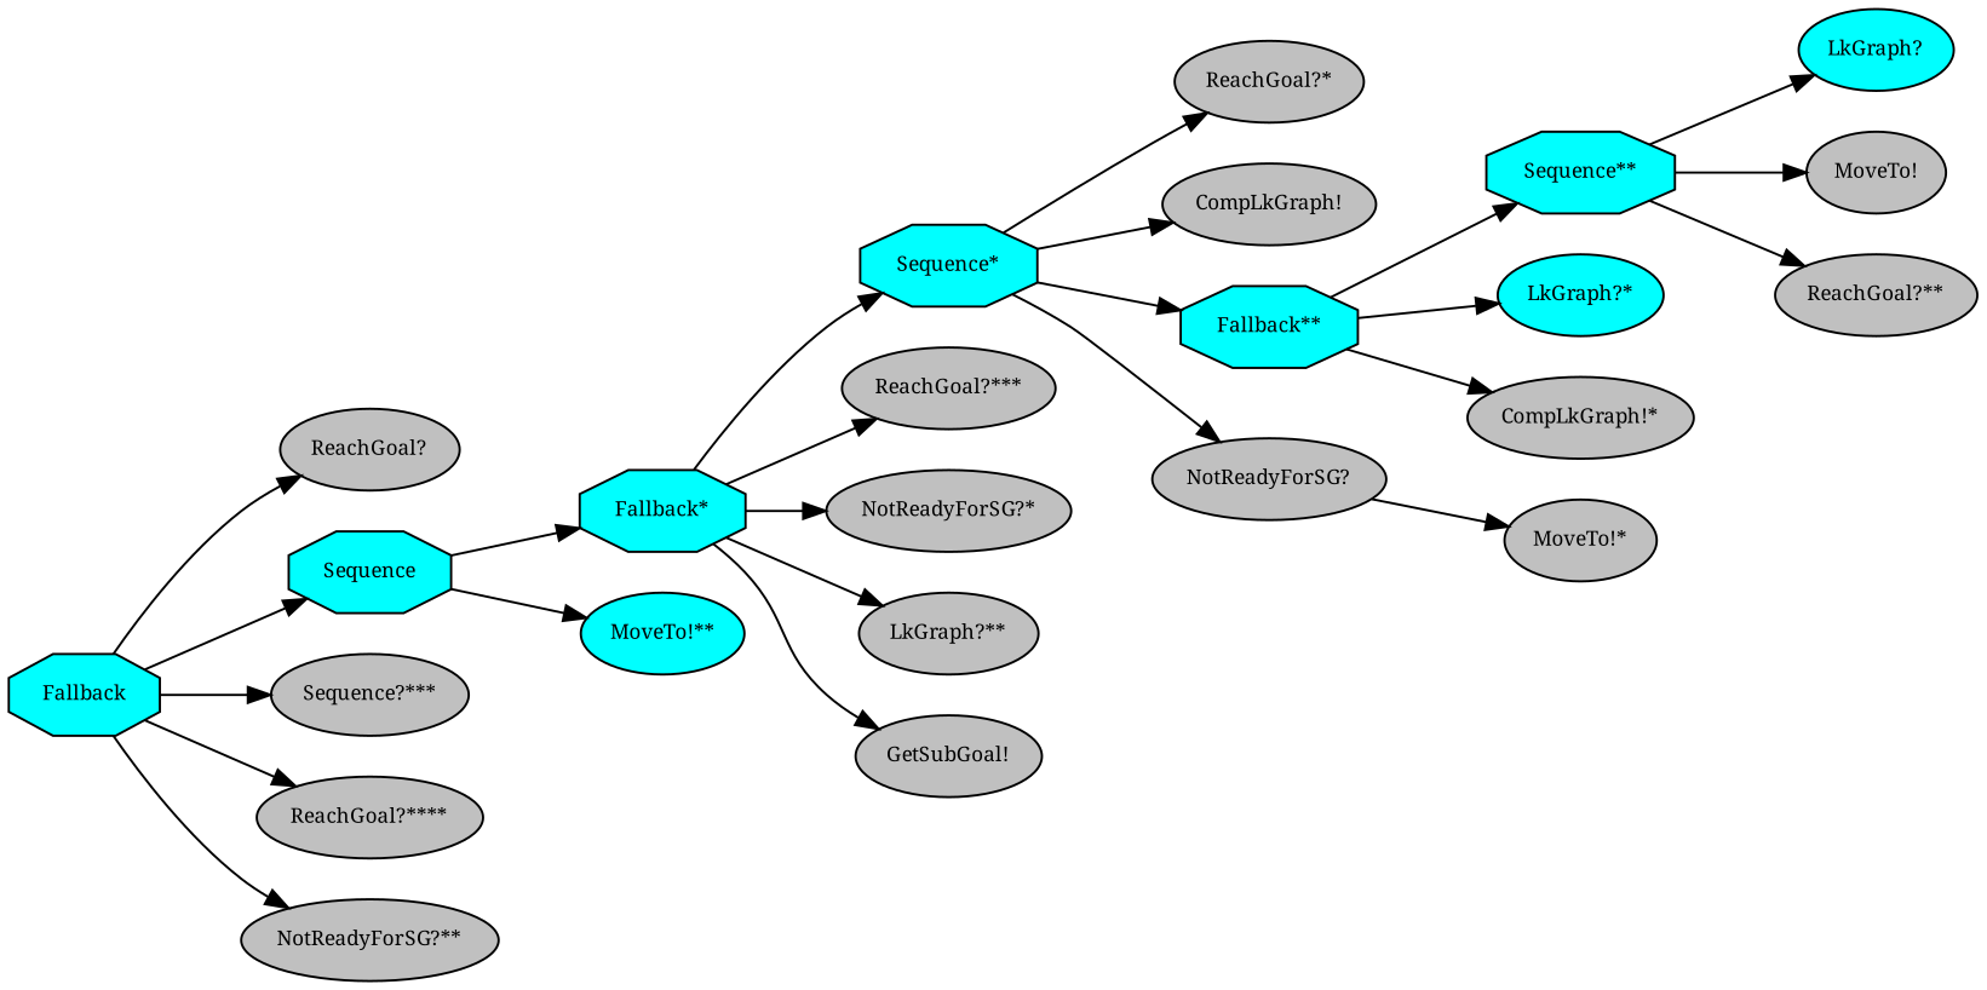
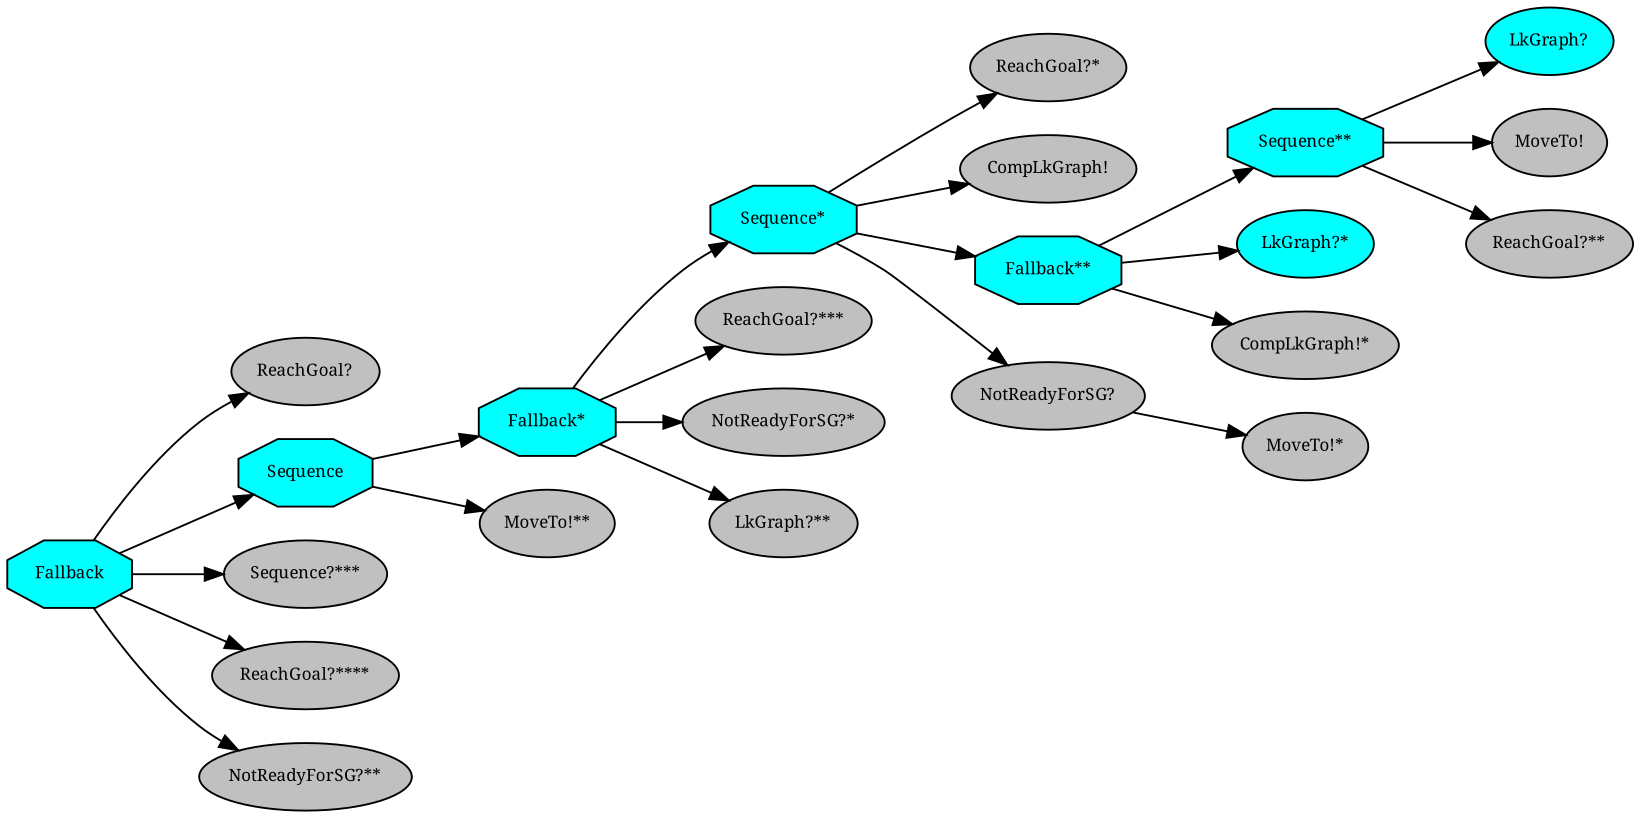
  digraph {
    fontname="Noto Serif"
    ordering=out
    rankdir=LR
    node [fillcolor=gray fontcolor=black fontname="Noto Serif" fontsize=9 shape=ellipse style=filled]
    edge [fontname="Noto Serif"]
    n1 [fillcolor=cyan label=Fallback shape=octagon]
    n2 [label="ReachGoal?"]
    n3 [fillcolor=cyan label=Sequence shape=octagon]
    n4 [label="Sequence?***"]
    n5 [label="ReachGoal?****"]
    n6 [label="NotReadyForSG?**"]
    n7 [fillcolor=cyan label="Fallback*" shape=octagon]
-   n8 [fillcolor=cyan label="MoveTo!**"]
+   n8 [label="MoveTo!**"]
    n9 [fillcolor=cyan label="Sequence*" shape=octagon]
    n10 [label="ReachGoal?***"]
    n11 [label="NotReadyForSG?*"]
    n12 [label="LkGraph?**"]
-   n13 [label="GetSubGoal!"]
    n14 [label="ReachGoal?*"]
    n15 [label="CompLkGraph!"]
    n16 [fillcolor=cyan label="Fallback**" shape=octagon]
    n17 [label="NotReadyForSG?"]
    n18 [fillcolor=cyan label="Sequence**" shape=octagon]
    n19 [fillcolor=cyan label="LkGraph?*"]
    n20 [label="CompLkGraph!*"]
    n21 [label="MoveTo!*"]
    n22 [fillcolor=cyan label="LkGraph?"]
    n23 [label="MoveTo!"]
    n24 [label="ReachGoal?**"]
    n1 -> n2
    n1 -> n3
    n1 -> n4
    n1 -> n5
    n1 -> n6
    n3 -> n7
    n3 -> n8
    n7 -> n9
    n7 -> n10
    n7 -> n11
    n7 -> n12
-   n7 -> n13
    n9 -> n14
    n9 -> n15
    n9 -> n16
    n9 -> n17
    n16 -> n18
    n16 -> n19
    n16 -> n20
    n17 -> n21
    n18 -> n22
    n18 -> n23
    n18 -> n24
  }
